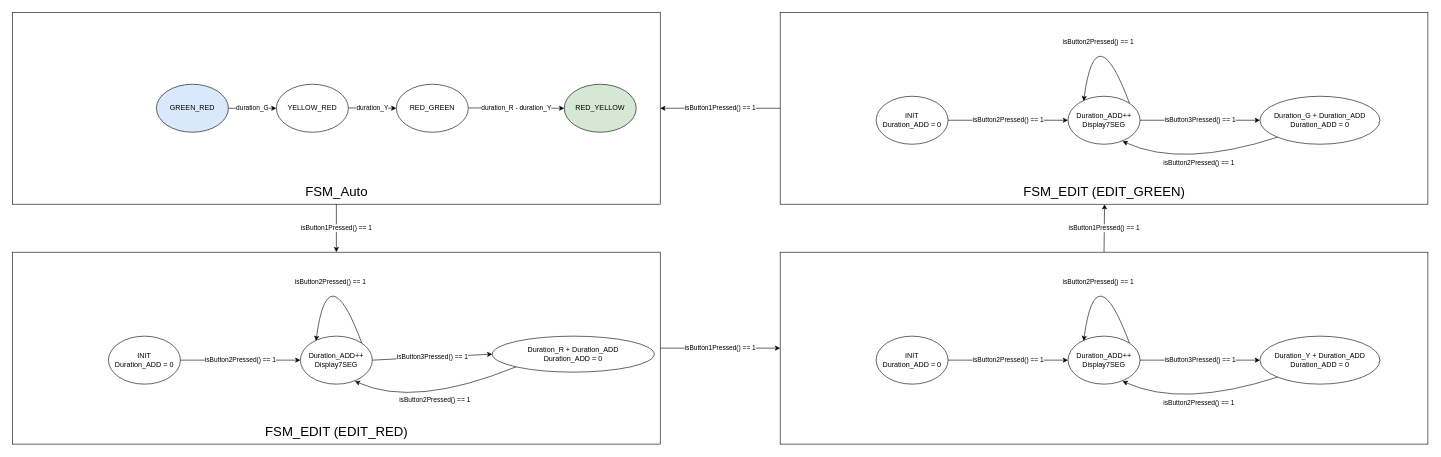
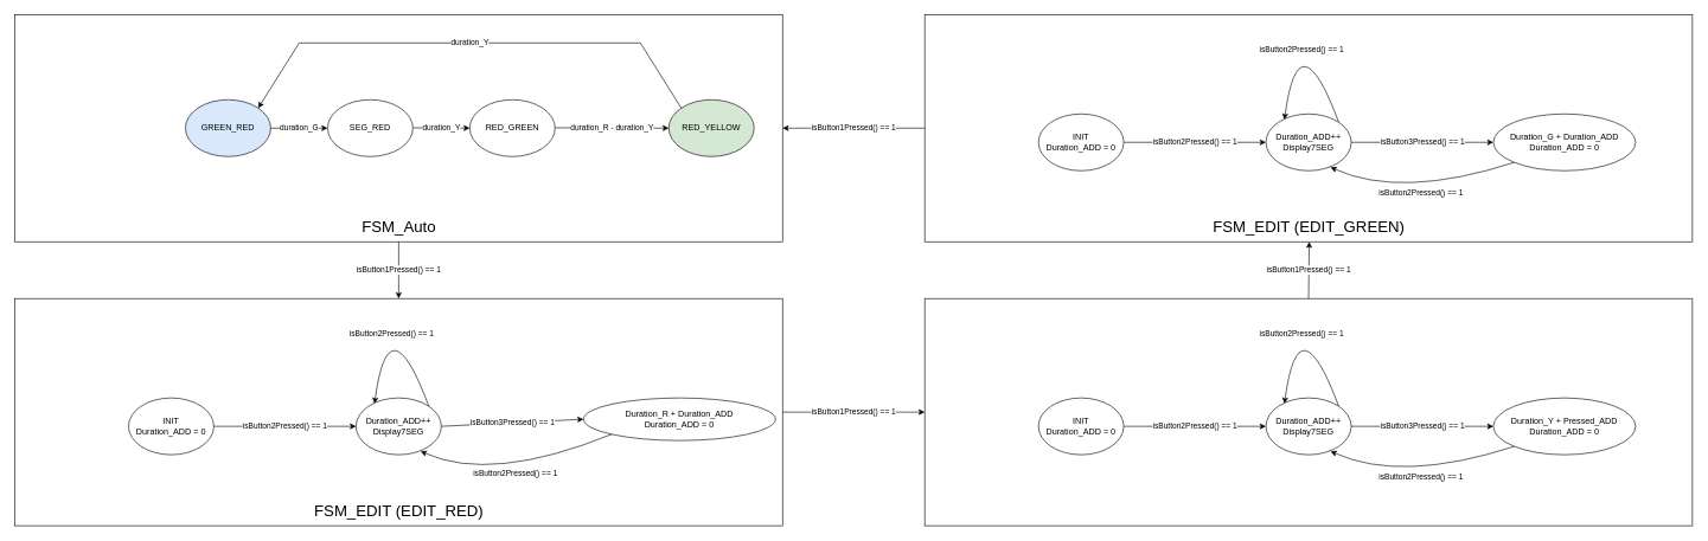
  <mxCell id="0" />
  <mxCell id="1" parent="0" />
  <mxCell id="2" value="" style="rounded=0;whiteSpace=wrap;html=1;" vertex="1" parent="1"><mxGeometry x="20" y="420" width="1080" height="320" as="geometry" /></mxCell>
  <mxCell id="3" value="" style="rounded=0;whiteSpace=wrap;html=1;" vertex="1" parent="1"><mxGeometry x="20" y="20" width="1080" height="320" as="geometry" /></mxCell>
  <mxCell id="4" value="GREEN_RED" style="ellipse;whiteSpace=wrap;html=1;fillColor=#dae8fc;" vertex="1" parent="1"><mxGeometry x="260" y="140" width="120" height="80" as="geometry" /></mxCell>
- <mxCell id="5" value="YELLOW_RED" style="ellipse;whiteSpace=wrap;html=1;" vertex="1" parent="1"><mxGeometry x="460" y="140" width="120" height="80" as="geometry" /></mxCell>
+ <mxCell id="5" value="SEG_RED" style="ellipse;whiteSpace=wrap;html=1;" vertex="1" parent="1"><mxGeometry x="460" y="140" width="120" height="80" as="geometry" /></mxCell>
  <mxCell id="6" value="RED_GREEN" style="ellipse;whiteSpace=wrap;html=1;" vertex="1" parent="1"><mxGeometry x="660" y="140" width="120" height="80" as="geometry" /></mxCell>
  <mxCell id="7" value="RED_YELLOW" style="ellipse;whiteSpace=wrap;html=1;fillColor=#d5e8d4;" vertex="1" parent="1"><mxGeometry x="940" y="140" width="120" height="80" as="geometry" /></mxCell>
+ <mxCell id="8" value="duration_Y" style="endArrow=classic;html=1;rounded=0;exitX=0;exitY=0;exitDx=0;exitDy=0;entryX=1;entryY=0;entryDx=0;entryDy=0;" edge="1" parent="1" source="7" target="4"><mxGeometry width="50" height="50" relative="1" as="geometry"><mxPoint x="866.334" y="122.111" as="sourcePoint" /><mxPoint x="153" y="150" as="targetPoint" /><Array as="points"><mxPoint x="900" y="60" /><mxPoint x="420" y="60" /></Array></mxGeometry></mxCell>
  <mxCell id="9" value="duration_G" style="endArrow=classic;html=1;rounded=0;exitX=1;exitY=0.5;exitDx=0;exitDy=0;" edge="1" parent="1" source="4"><mxGeometry width="50" height="50" relative="1" as="geometry"><mxPoint x="410" y="230" as="sourcePoint" /><mxPoint x="460" y="180" as="targetPoint" /></mxGeometry></mxCell>
  <mxCell id="10" value="duration_Y" style="endArrow=classic;html=1;rounded=0;entryX=0;entryY=0.5;entryDx=0;entryDy=0;" edge="1" parent="1" target="6"><mxGeometry width="50" height="50" relative="1" as="geometry"><mxPoint x="580" y="179.5" as="sourcePoint" /><mxPoint x="650" y="179.5" as="targetPoint" /><mxPoint as="offset" /></mxGeometry></mxCell>
  <mxCell id="11" value="duration_R - duration_Y" style="endArrow=classic;html=1;rounded=0;entryX=0;entryY=0.5;entryDx=0;entryDy=0;" edge="1" parent="1" target="7"><mxGeometry width="50" height="50" relative="1" as="geometry"><mxPoint x="780" y="179.5" as="sourcePoint" /><mxPoint x="940" y="180" as="targetPoint" /></mxGeometry></mxCell>
  <mxCell id="12" value="&lt;font style=&quot;font-size: 22px;&quot;&gt;FSM_Auto&lt;/font&gt;" style="text;html=1;align=center;verticalAlign=middle;resizable=0;points=[];autosize=1;strokeColor=none;fillColor=none;" vertex="1" parent="1"><mxGeometry x="495" y="300" width="130" height="40" as="geometry" /></mxCell>
  <mxCell id="13" value="isButton1Pressed() == 1" style="endArrow=classic;html=1;rounded=0;entryX=0.5;entryY=0;entryDx=0;entryDy=0;" edge="1" parent="1" source="3" target="2"><mxGeometry width="50" height="50" relative="1" as="geometry"><mxPoint x="460" y="350" as="sourcePoint" /><mxPoint x="560" y="410" as="targetPoint" /></mxGeometry></mxCell>
  <mxCell id="14" value="INIT&lt;div&gt;Duration_ADD = 0&lt;/div&gt;" style="ellipse;whiteSpace=wrap;html=1;" vertex="1" parent="1"><mxGeometry x="180" y="560" width="120" height="80" as="geometry" /></mxCell>
  <mxCell id="15" value="Duration_ADD++&lt;div&gt;Display7SEG&lt;/div&gt;" style="ellipse;whiteSpace=wrap;html=1;" vertex="1" parent="1"><mxGeometry x="500" y="560" width="120" height="80" as="geometry" /></mxCell>
  <mxCell id="16" value="Duration_R + Duration_ADD&lt;div&gt;Duration_ADD = 0&lt;/div&gt;" style="ellipse;whiteSpace=wrap;html=1;" vertex="1" parent="1"><mxGeometry x="820" y="560" width="270" height="60" as="geometry" /></mxCell>
  <mxCell id="17" value="isButton2Pressed() == 1" style="endArrow=classic;html=1;rounded=0;entryX=0;entryY=0.5;entryDx=0;entryDy=0;exitX=1;exitY=0.5;exitDx=0;exitDy=0;" edge="1" parent="1" source="14" target="15"><mxGeometry width="50" height="50" relative="1" as="geometry"><mxPoint x="430" y="625" as="sourcePoint" /><mxPoint x="480" y="575" as="targetPoint" /></mxGeometry></mxCell>
  <mxCell id="18" value="isButton2Pressed() == 1" style="curved=1;endArrow=classic;html=1;rounded=0;exitX=1;exitY=0;exitDx=0;exitDy=0;entryX=0.217;entryY=0.1;entryDx=0;entryDy=0;entryPerimeter=0;" edge="1" parent="1" source="15"><mxGeometry x="0.356" y="11" width="50" height="50" relative="1" as="geometry"><mxPoint x="593.94" y="566" as="sourcePoint" /><mxPoint x="526.02" y="568" as="targetPoint" /><Array as="points"><mxPoint x="545.98" y="420" /></Array><mxPoint as="offset" /></mxGeometry></mxCell>
  <mxCell id="19" value="isButton3Pressed() == 1" style="endArrow=classic;html=1;rounded=0;exitX=1;exitY=0.5;exitDx=0;exitDy=0;entryX=0;entryY=0.5;entryDx=0;entryDy=0;" edge="1" parent="1" source="15" target="16"><mxGeometry width="50" height="50" relative="1" as="geometry"><mxPoint x="635" y="610" as="sourcePoint" /><mxPoint x="685" y="560" as="targetPoint" /></mxGeometry></mxCell>
  <mxCell id="20" value="isButton2Pressed() == 1" style="curved=1;endArrow=classic;html=1;rounded=0;exitX=0;exitY=1;exitDx=0;exitDy=0;entryX=0.758;entryY=0.938;entryDx=0;entryDy=0;entryPerimeter=0;" edge="1" parent="1" source="16" target="15"><mxGeometry width="50" height="50" relative="1" as="geometry"><mxPoint x="879.02" y="640" as="sourcePoint" /><mxPoint x="580.98" y="644.96" as="targetPoint" /><Array as="points"><mxPoint x="690" y="680" /></Array></mxGeometry></mxCell>
  <mxCell id="21" value="&lt;font style=&quot;font-size: 22px;&quot;&gt;FSM_EDIT (EDIT_RED)&lt;/font&gt;" style="text;html=1;align=center;verticalAlign=middle;resizable=0;points=[];autosize=1;strokeColor=none;fillColor=none;" vertex="1" parent="1"><mxGeometry x="430" y="700" width="260" height="40" as="geometry" /></mxCell>
  <mxCell id="22" value="" style="rounded=0;whiteSpace=wrap;html=1;" vertex="1" parent="1"><mxGeometry x="1300" y="420" width="1080" height="320" as="geometry" /></mxCell>
  <mxCell id="23" value="INIT&lt;div&gt;Duration_ADD = 0&lt;/div&gt;" style="ellipse;whiteSpace=wrap;html=1;" vertex="1" parent="1"><mxGeometry x="1460" y="560" width="120" height="80" as="geometry" /></mxCell>
  <mxCell id="24" value="Duration_ADD++&lt;div&gt;Display7SEG&lt;/div&gt;" style="ellipse;whiteSpace=wrap;html=1;" vertex="1" parent="1"><mxGeometry x="1780" y="560" width="120" height="80" as="geometry" /></mxCell>
- <mxCell id="25" value="Duration_Y + Duration_ADD&lt;div&gt;Duration_ADD = 0&lt;/div&gt;" style="ellipse;whiteSpace=wrap;html=1;" vertex="1" parent="1"><mxGeometry x="2100" y="560" width="200" height="80" as="geometry" /></mxCell>
+ <mxCell id="25" value="Duration_Y + Pressed_ADD&lt;div&gt;Duration_ADD = 0&lt;/div&gt;" style="ellipse;whiteSpace=wrap;html=1;" vertex="1" parent="1"><mxGeometry x="2100" y="560" width="200" height="80" as="geometry" /></mxCell>
  <mxCell id="26" value="isButton2Pressed() == 1" style="endArrow=classic;html=1;rounded=0;entryX=0;entryY=0.5;entryDx=0;entryDy=0;exitX=1;exitY=0.5;exitDx=0;exitDy=0;" edge="1" parent="1" source="23" target="24"><mxGeometry width="50" height="50" relative="1" as="geometry"><mxPoint x="1710" y="625" as="sourcePoint" /><mxPoint x="1760" y="575" as="targetPoint" /></mxGeometry></mxCell>
  <mxCell id="27" value="isButton2Pressed() == 1" style="curved=1;endArrow=classic;html=1;rounded=0;exitX=1;exitY=0;exitDx=0;exitDy=0;entryX=0.217;entryY=0.1;entryDx=0;entryDy=0;entryPerimeter=0;" edge="1" parent="1" source="24"><mxGeometry x="0.356" y="11" width="50" height="50" relative="1" as="geometry"><mxPoint x="1873.94" y="566" as="sourcePoint" /><mxPoint x="1806.02" y="568" as="targetPoint" /><Array as="points"><mxPoint x="1825.98" y="420" /></Array><mxPoint as="offset" /></mxGeometry></mxCell>
  <mxCell id="28" value="isButton3Pressed() == 1" style="endArrow=classic;html=1;rounded=0;exitX=1;exitY=0.5;exitDx=0;exitDy=0;entryX=0;entryY=0.5;entryDx=0;entryDy=0;" edge="1" parent="1" source="24" target="25"><mxGeometry width="50" height="50" relative="1" as="geometry"><mxPoint x="1915" y="610" as="sourcePoint" /><mxPoint x="1965" y="560" as="targetPoint" /></mxGeometry></mxCell>
  <mxCell id="29" value="isButton2Pressed() == 1" style="curved=1;endArrow=classic;html=1;rounded=0;exitX=0;exitY=1;exitDx=0;exitDy=0;entryX=0.758;entryY=0.938;entryDx=0;entryDy=0;entryPerimeter=0;" edge="1" parent="1" source="25" target="24"><mxGeometry width="50" height="50" relative="1" as="geometry"><mxPoint x="2159.02" y="640" as="sourcePoint" /><mxPoint x="1860.98" y="644.96" as="targetPoint" /><Array as="points"><mxPoint x="1970" y="680" /></Array></mxGeometry></mxCell>
  <mxCell id="30" value="" style="rounded=0;whiteSpace=wrap;html=1;" vertex="1" parent="1"><mxGeometry x="1300" y="20" width="1080" height="320" as="geometry" /></mxCell>
  <mxCell id="31" value="INIT&lt;div&gt;Duration_ADD = 0&lt;/div&gt;" style="ellipse;whiteSpace=wrap;html=1;" vertex="1" parent="1"><mxGeometry x="1460" y="160" width="120" height="80" as="geometry" /></mxCell>
  <mxCell id="32" value="Duration_ADD++&lt;div&gt;Display7SEG&lt;/div&gt;" style="ellipse;whiteSpace=wrap;html=1;" vertex="1" parent="1"><mxGeometry x="1780" y="160" width="120" height="80" as="geometry" /></mxCell>
  <mxCell id="33" value="Duration_G + Duration_ADD&lt;div&gt;Duration_ADD = 0&lt;/div&gt;" style="ellipse;whiteSpace=wrap;html=1;" vertex="1" parent="1"><mxGeometry x="2100" y="160" width="200" height="80" as="geometry" /></mxCell>
  <mxCell id="34" value="isButton2Pressed() == 1" style="endArrow=classic;html=1;rounded=0;entryX=0;entryY=0.5;entryDx=0;entryDy=0;exitX=1;exitY=0.5;exitDx=0;exitDy=0;" edge="1" parent="1" source="31" target="32"><mxGeometry width="50" height="50" relative="1" as="geometry"><mxPoint x="1710" y="225" as="sourcePoint" /><mxPoint x="1760" y="175" as="targetPoint" /></mxGeometry></mxCell>
  <mxCell id="35" value="isButton2Pressed() == 1" style="curved=1;endArrow=classic;html=1;rounded=0;exitX=1;exitY=0;exitDx=0;exitDy=0;entryX=0.217;entryY=0.1;entryDx=0;entryDy=0;entryPerimeter=0;" edge="1" parent="1" source="32"><mxGeometry x="0.356" y="11" width="50" height="50" relative="1" as="geometry"><mxPoint x="1873.94" y="166" as="sourcePoint" /><mxPoint x="1806.02" y="168" as="targetPoint" /><Array as="points"><mxPoint x="1825.98" y="20" /></Array><mxPoint as="offset" /></mxGeometry></mxCell>
  <mxCell id="36" value="isButton3Pressed() == 1" style="endArrow=classic;html=1;rounded=0;exitX=1;exitY=0.5;exitDx=0;exitDy=0;entryX=0;entryY=0.5;entryDx=0;entryDy=0;" edge="1" parent="1" source="32" target="33"><mxGeometry width="50" height="50" relative="1" as="geometry"><mxPoint x="1915" y="210" as="sourcePoint" /><mxPoint x="1965" y="160" as="targetPoint" /></mxGeometry></mxCell>
  <mxCell id="37" value="isButton2Pressed() == 1" style="curved=1;endArrow=classic;html=1;rounded=0;exitX=0;exitY=1;exitDx=0;exitDy=0;entryX=0.758;entryY=0.938;entryDx=0;entryDy=0;entryPerimeter=0;" edge="1" parent="1" source="33" target="32"><mxGeometry width="50" height="50" relative="1" as="geometry"><mxPoint x="2159.02" y="240" as="sourcePoint" /><mxPoint x="1860.98" y="244.96" as="targetPoint" /><Array as="points"><mxPoint x="1970" y="280" /></Array></mxGeometry></mxCell>
  <mxCell id="38" value="&lt;font style=&quot;font-size: 22px;&quot;&gt;FSM_EDIT (EDIT_GREEN)&lt;/font&gt;" style="text;html=1;align=center;verticalAlign=middle;resizable=0;points=[];autosize=1;strokeColor=none;fillColor=none;" vertex="1" parent="1"><mxGeometry x="1695" y="300" width="290" height="40" as="geometry" /></mxCell>
  <mxCell id="39" value="isButton1Pressed() == 1" style="endArrow=classic;html=1;rounded=0;exitX=1;exitY=0.5;exitDx=0;exitDy=0;entryX=0;entryY=0.5;entryDx=0;entryDy=0;" edge="1" parent="1" source="2" target="22"><mxGeometry width="50" height="50" relative="1" as="geometry"><mxPoint x="1110" y="575" as="sourcePoint" /><mxPoint x="1260" y="625" as="targetPoint" /></mxGeometry></mxCell>
  <mxCell id="40" value="isButton1Pressed() == 1" style="endArrow=classic;html=1;rounded=0;entryX=0.503;entryY=1;entryDx=0;entryDy=0;entryPerimeter=0;exitX=0.5;exitY=0;exitDx=0;exitDy=0;" edge="1" parent="1" source="22" target="38"><mxGeometry width="50" height="50" relative="1" as="geometry"><mxPoint x="1780" y="440" as="sourcePoint" /><mxPoint x="1830" y="390" as="targetPoint" /></mxGeometry></mxCell>
  <mxCell id="41" value="isButton1Pressed() == 1" style="endArrow=classic;html=1;rounded=0;exitX=0;exitY=0.5;exitDx=0;exitDy=0;entryX=1;entryY=0.5;entryDx=0;entryDy=0;" edge="1" parent="1" source="30" target="3"><mxGeometry width="50" height="50" relative="1" as="geometry"><mxPoint x="1180" y="210" as="sourcePoint" /><mxPoint x="1230" y="160" as="targetPoint" /></mxGeometry></mxCell>
